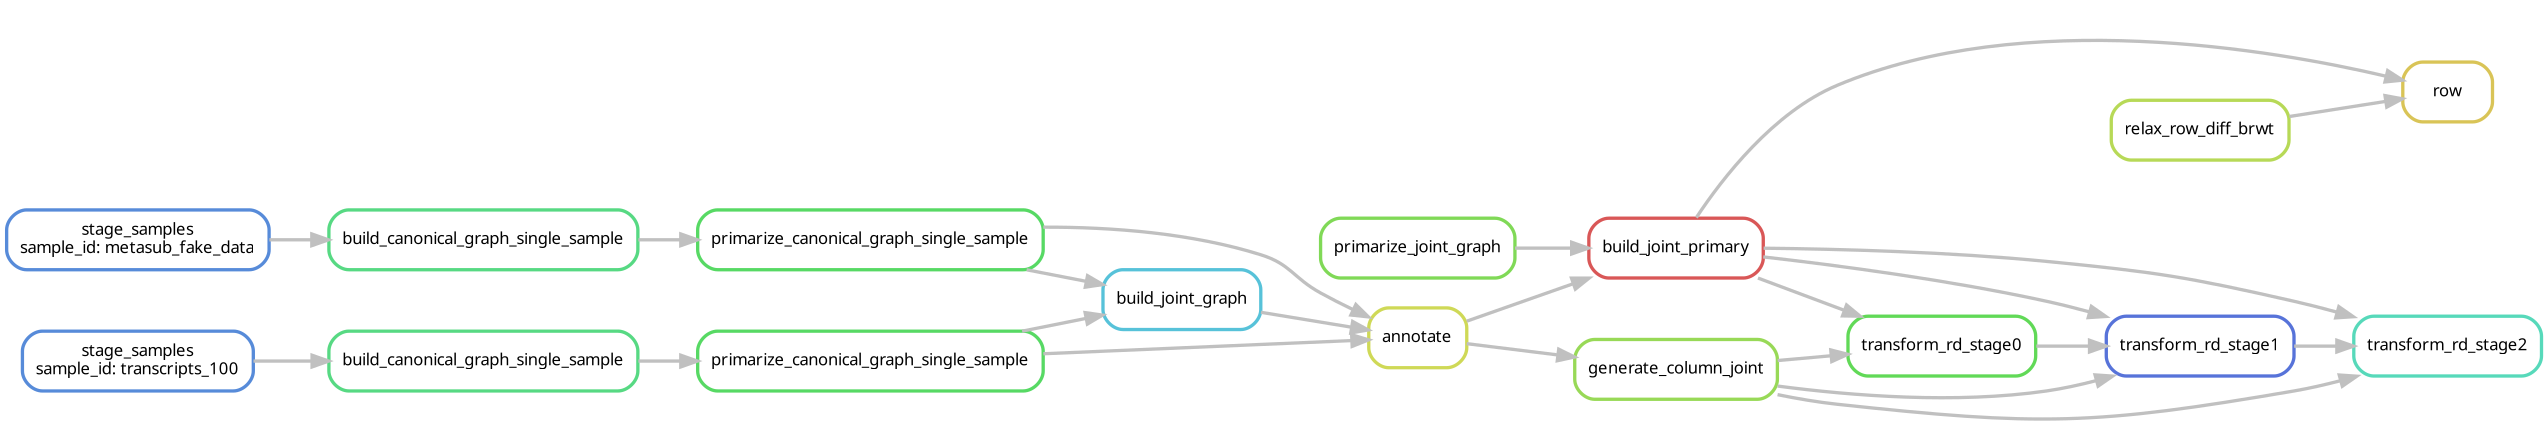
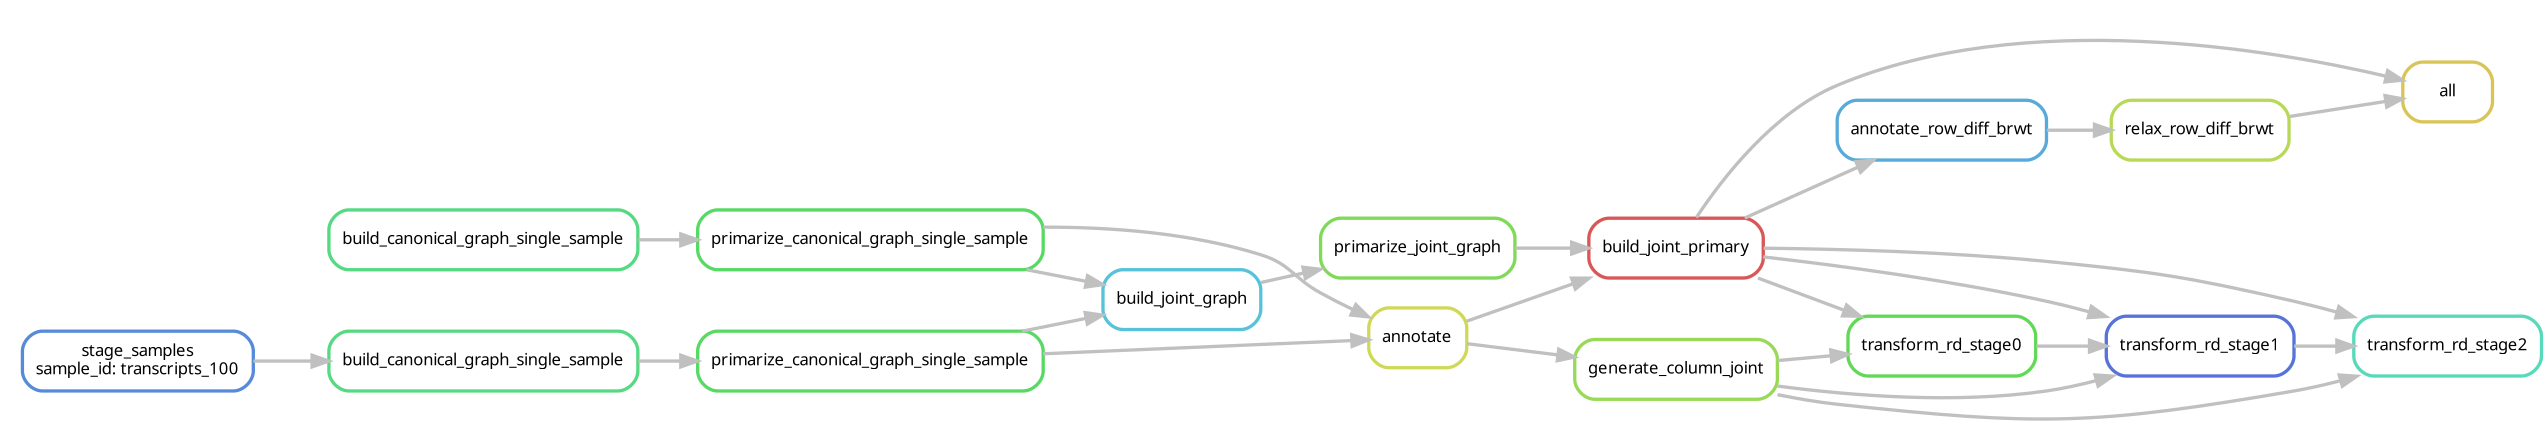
  digraph {
    bgcolor=white
    rankdir=LR
    node [color="0.35 0.6 0.85" fontname=sans fontsize=10 penwidth=2 shape=box style=rounded]
    edge [color=grey penwidth=2]
-   n1 [color="0.14 0.6 0.85" label=row]
+   n1 [color="0.14 0.6 0.85" label=all]
    n2 [color="0.00 0.6 0.85" label=build_joint_primary]
+   n3 [color="0.56 0.6 0.85" label=annotate_row_diff_brwt]
    n4 [color="0.46 0.6 0.85" label=transform_rd_stage2]
    n5 [color="0.63 0.6 0.85" label=transform_rd_stage1]
    n6 [color="0.32 0.6 0.85" label=transform_rd_stage0]
    n7 [color="0.21 0.6 0.85" label=relax_row_diff_brwt]
    n8 [color="0.18 0.6 0.85" label=annotate]
    n9 [color="0.25 0.6 0.85" label=generate_column_joint]
    n10 [color="0.28 0.6 0.85" label=primarize_joint_graph]
    n11 [color="0.53 0.6 0.85" label=build_joint_graph]
    n12 [label=primarize_canonical_graph_single_sample]
    n13 [color="0.39 0.6 0.85" label=build_canonical_graph_single_sample]
-   n14 [color="0.60 0.6 0.85" label="stage_samples\nsample_id: metasub_fake_data"]
    n15 [label=primarize_canonical_graph_single_sample]
    n16 [color="0.39 0.6 0.85" label=build_canonical_graph_single_sample]
    n17 [color="0.60 0.6 0.85" label="stage_samples\nsample_id: transcripts_100"]
    n2 -> n1
+   n2 -> n3
    n2 -> n4
    n2 -> n5
    n2 -> n6
+   n3 -> n7
    n5 -> n4
    n6 -> n5
    n7 -> n1
    n8 -> n2
    n8 -> n9
    n9 -> n4
    n9 -> n5
    n9 -> n6
    n10 -> n2
-   n11 -> n8
+   n11 -> n10
    n12 -> n8
    n12 -> n11
    n13 -> n12
-   n14 -> n13
    n15 -> n8
    n15 -> n11
    n16 -> n15
    n17 -> n16
  }
